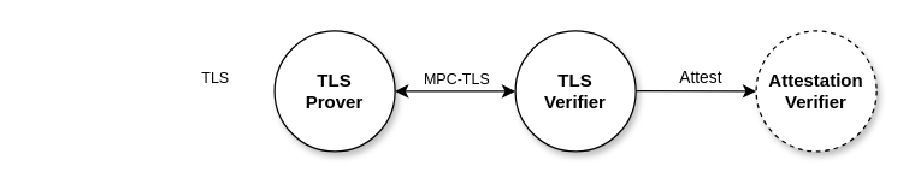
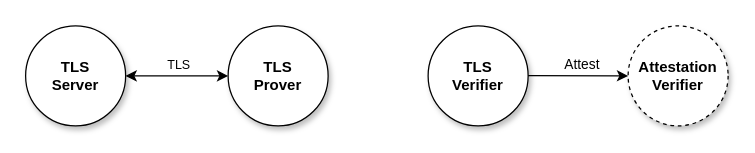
  <mxCell id="0" />
  <mxCell id="1" parent="0" />
  <mxCell id="2" value="TLS&lt;br&gt;Prover" style="ellipse;whiteSpace=wrap;html=1;aspect=fixed;shadow=1;fontStyle=1;connectable=1;" parent="1" vertex="1"><mxGeometry x="182" y="20" width="80" height="80" as="geometry" /></mxCell>
+ <mxCell id="3" value="TLS&lt;br&gt;Server" style="ellipse;whiteSpace=wrap;html=1;aspect=fixed;shadow=1;fontStyle=1" parent="1" vertex="1"><mxGeometry x="20" y="20" width="80" height="80" as="geometry" /></mxCell>
  <mxCell id="4" value="TLS&lt;br&gt;Verifier" style="ellipse;whiteSpace=wrap;html=1;aspect=fixed;shadow=1;fontStyle=1" parent="1" vertex="1"><mxGeometry x="342" y="20" width="80" height="80" as="geometry" /></mxCell>
+ <mxCell id="5" value="" style="endArrow=classic;startArrow=classic;html=1;rounded=0;entryX=0;entryY=0.5;entryDx=0;entryDy=0;" parent="1" source="3" target="2" edge="1"><mxGeometry width="50" height="50" relative="1" as="geometry"><mxPoint x="332" y="250" as="sourcePoint" /><mxPoint x="382" y="200" as="targetPoint" /></mxGeometry></mxCell>
  <mxCell id="6" value="TLS" style="whiteSpace=wrap;html=1;fillColor=none;strokeColor=none;fontSize=10;" parent="1" vertex="1"><mxGeometry x="108.5" y="46" width="67.5" height="10" as="geometry" /></mxCell>
- <mxCell id="7" value="" style="endArrow=classic;html=1;rounded=0;startArrow=classic;startFill=1;exitX=1;exitY=0.5;exitDx=0;exitDy=0;entryX=0;entryY=0.5;entryDx=0;entryDy=0;" parent="1" source="2" target="4" edge="1"><mxGeometry width="50" height="50" relative="1" as="geometry"><mxPoint x="262" y="49" as="sourcePoint" /><mxPoint x="342" y="49" as="targetPoint" /></mxGeometry></mxCell>
- <mxCell id="8" value="MPC-TLS" style="edgeLabel;html=1;align=center;verticalAlign=middle;resizable=0;points=[];fontSize=10;labelBackgroundColor=none;" parent="7" vertex="1" connectable="0"><mxGeometry x="-0.507" relative="1" as="geometry"><mxPoint x="20" y="-9" as="offset" /></mxGeometry></mxCell>
  <mxCell id="9" value="Attestation&lt;br&gt;Verifier" style="ellipse;whiteSpace=wrap;html=1;aspect=fixed;shadow=1;fontStyle=1;dashed=1;" parent="1" vertex="1"><mxGeometry x="502" y="20" width="80" height="80" as="geometry" /></mxCell>
  <mxCell id="10" value="" style="endArrow=classic;html=1;entryX=0;entryY=0.5;entryDx=0;entryDy=0;" parent="1" target="9" edge="1"><mxGeometry width="50" height="50" relative="1" as="geometry"><mxPoint x="422" y="59.71" as="sourcePoint" /><mxPoint x="492" y="60" as="targetPoint" /></mxGeometry></mxCell>
  <mxCell id="11" value="Attest" style="edgeLabel;html=1;align=center;verticalAlign=middle;resizable=0;points=[];fillColor=none;labelBackgroundColor=none;" parent="10" vertex="1" connectable="0"><mxGeometry x="-0.327" y="1" relative="1" as="geometry"><mxPoint x="15" y="-8" as="offset" /></mxGeometry></mxCell>
